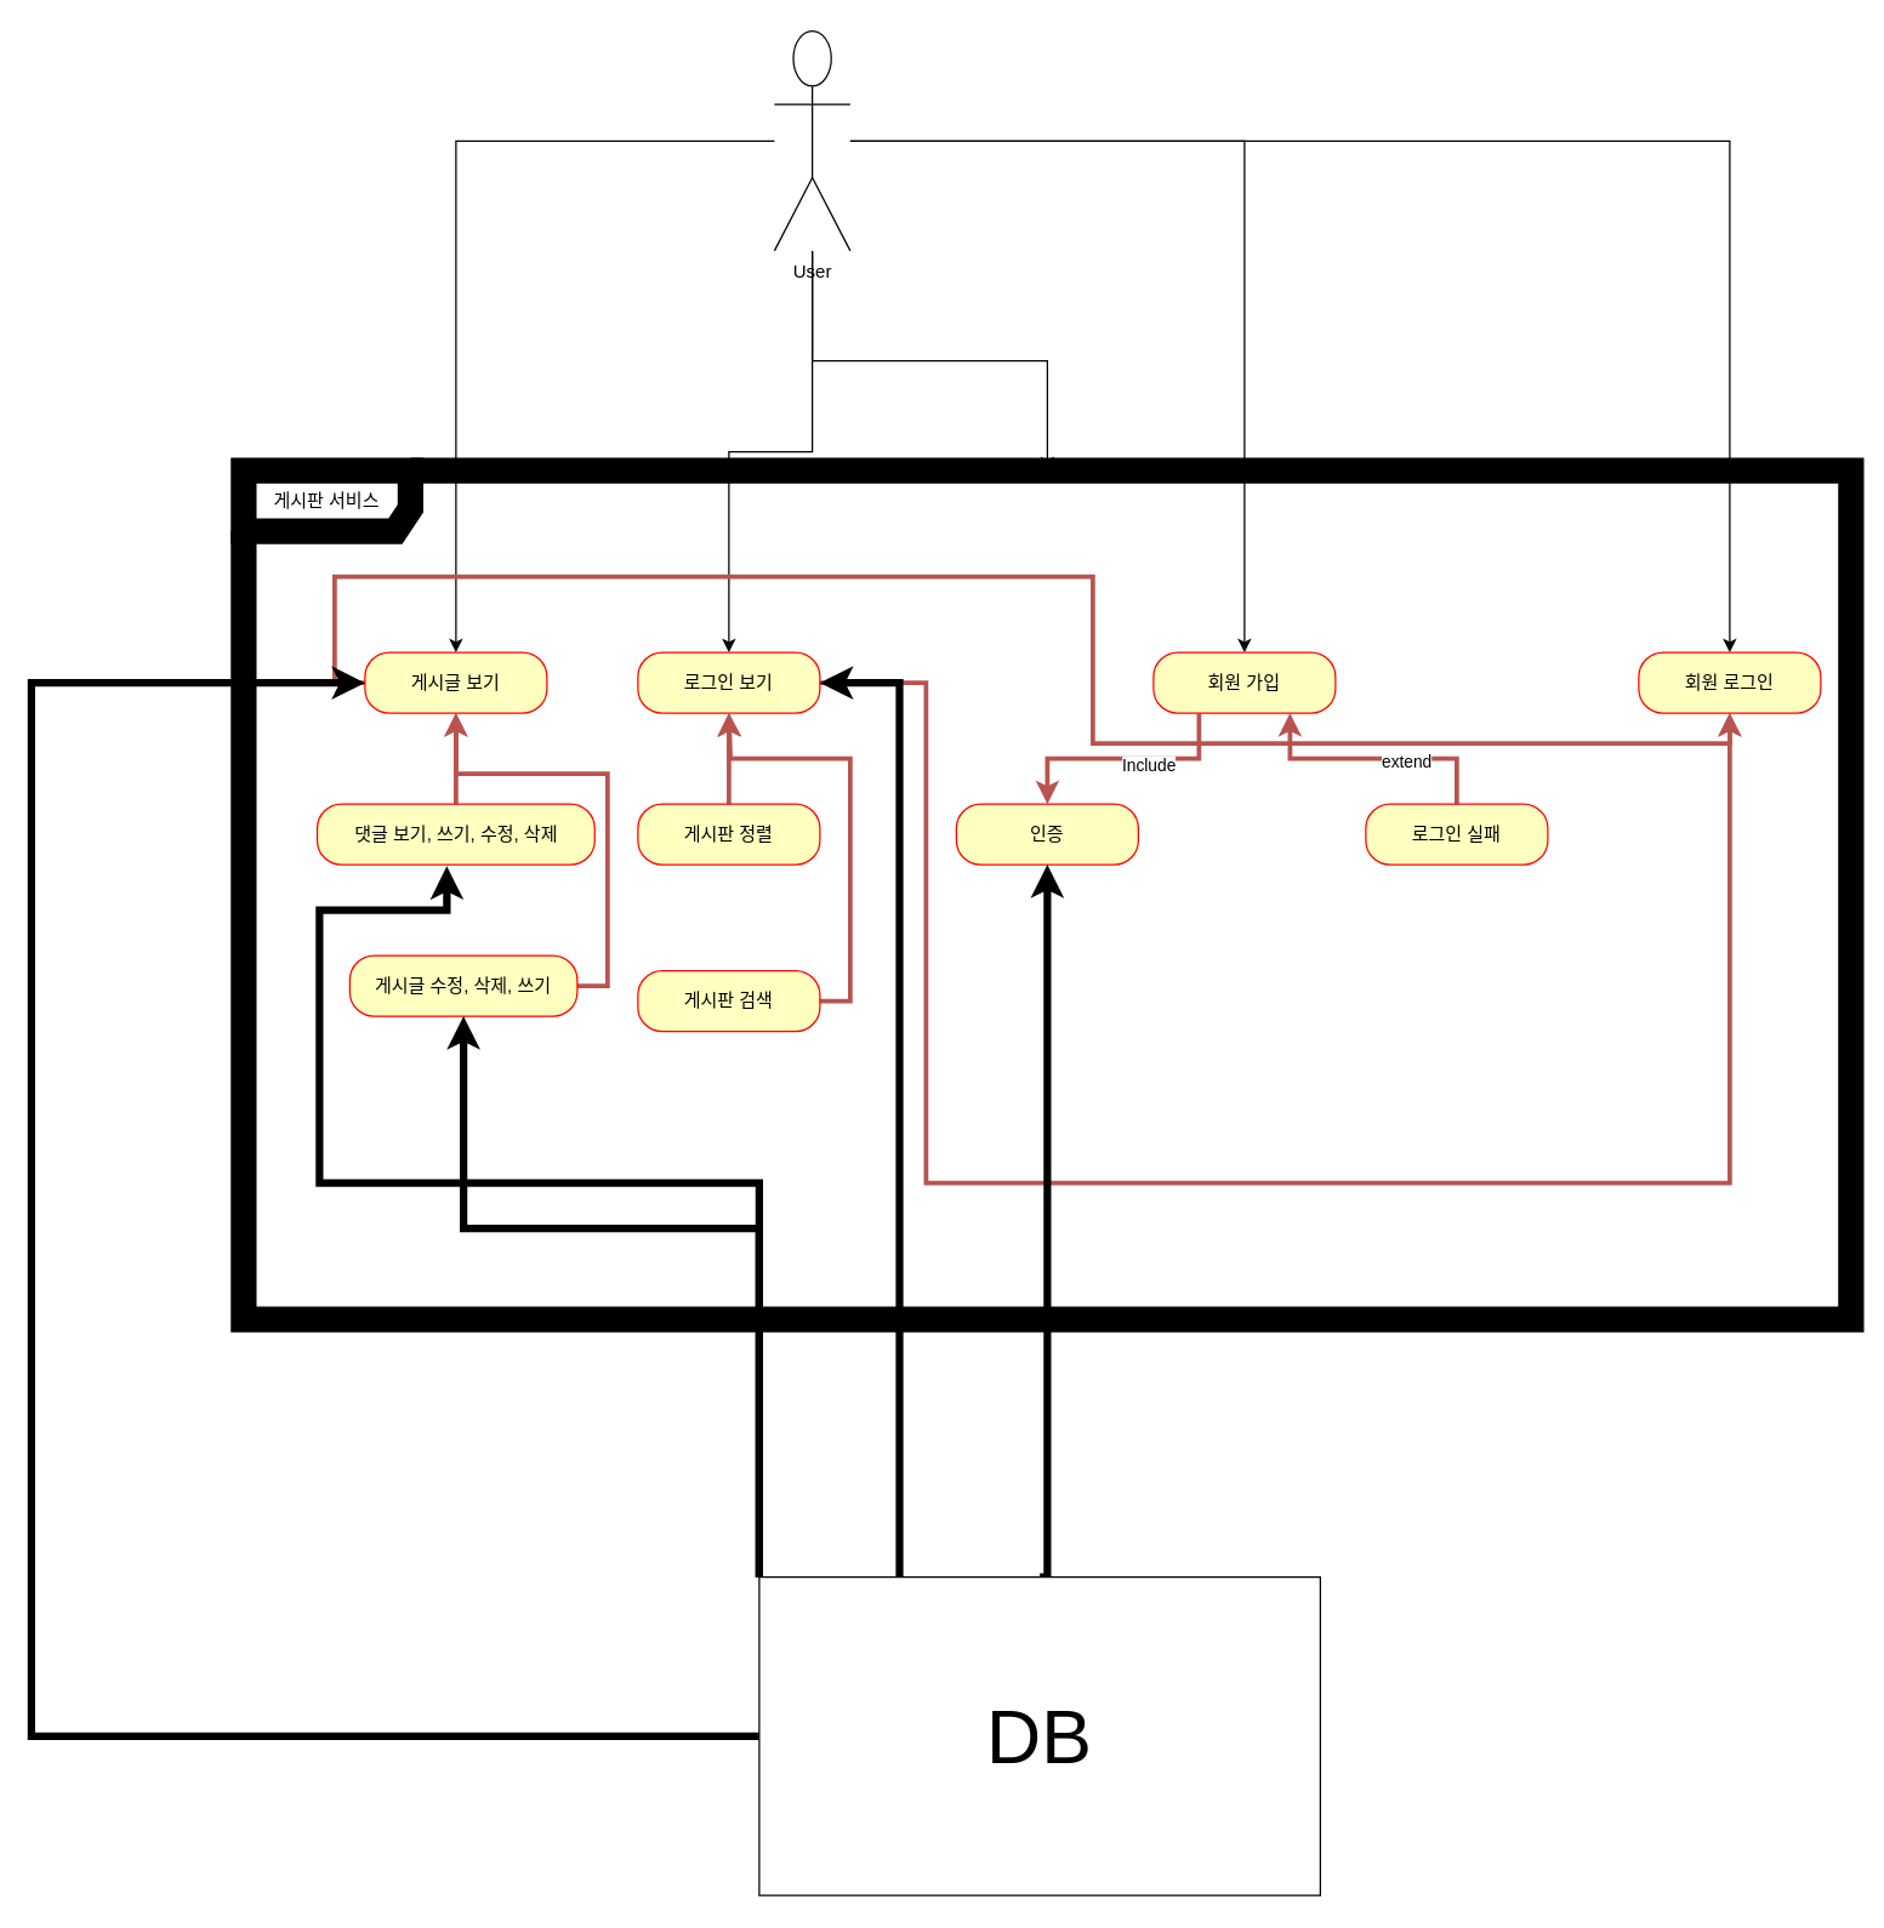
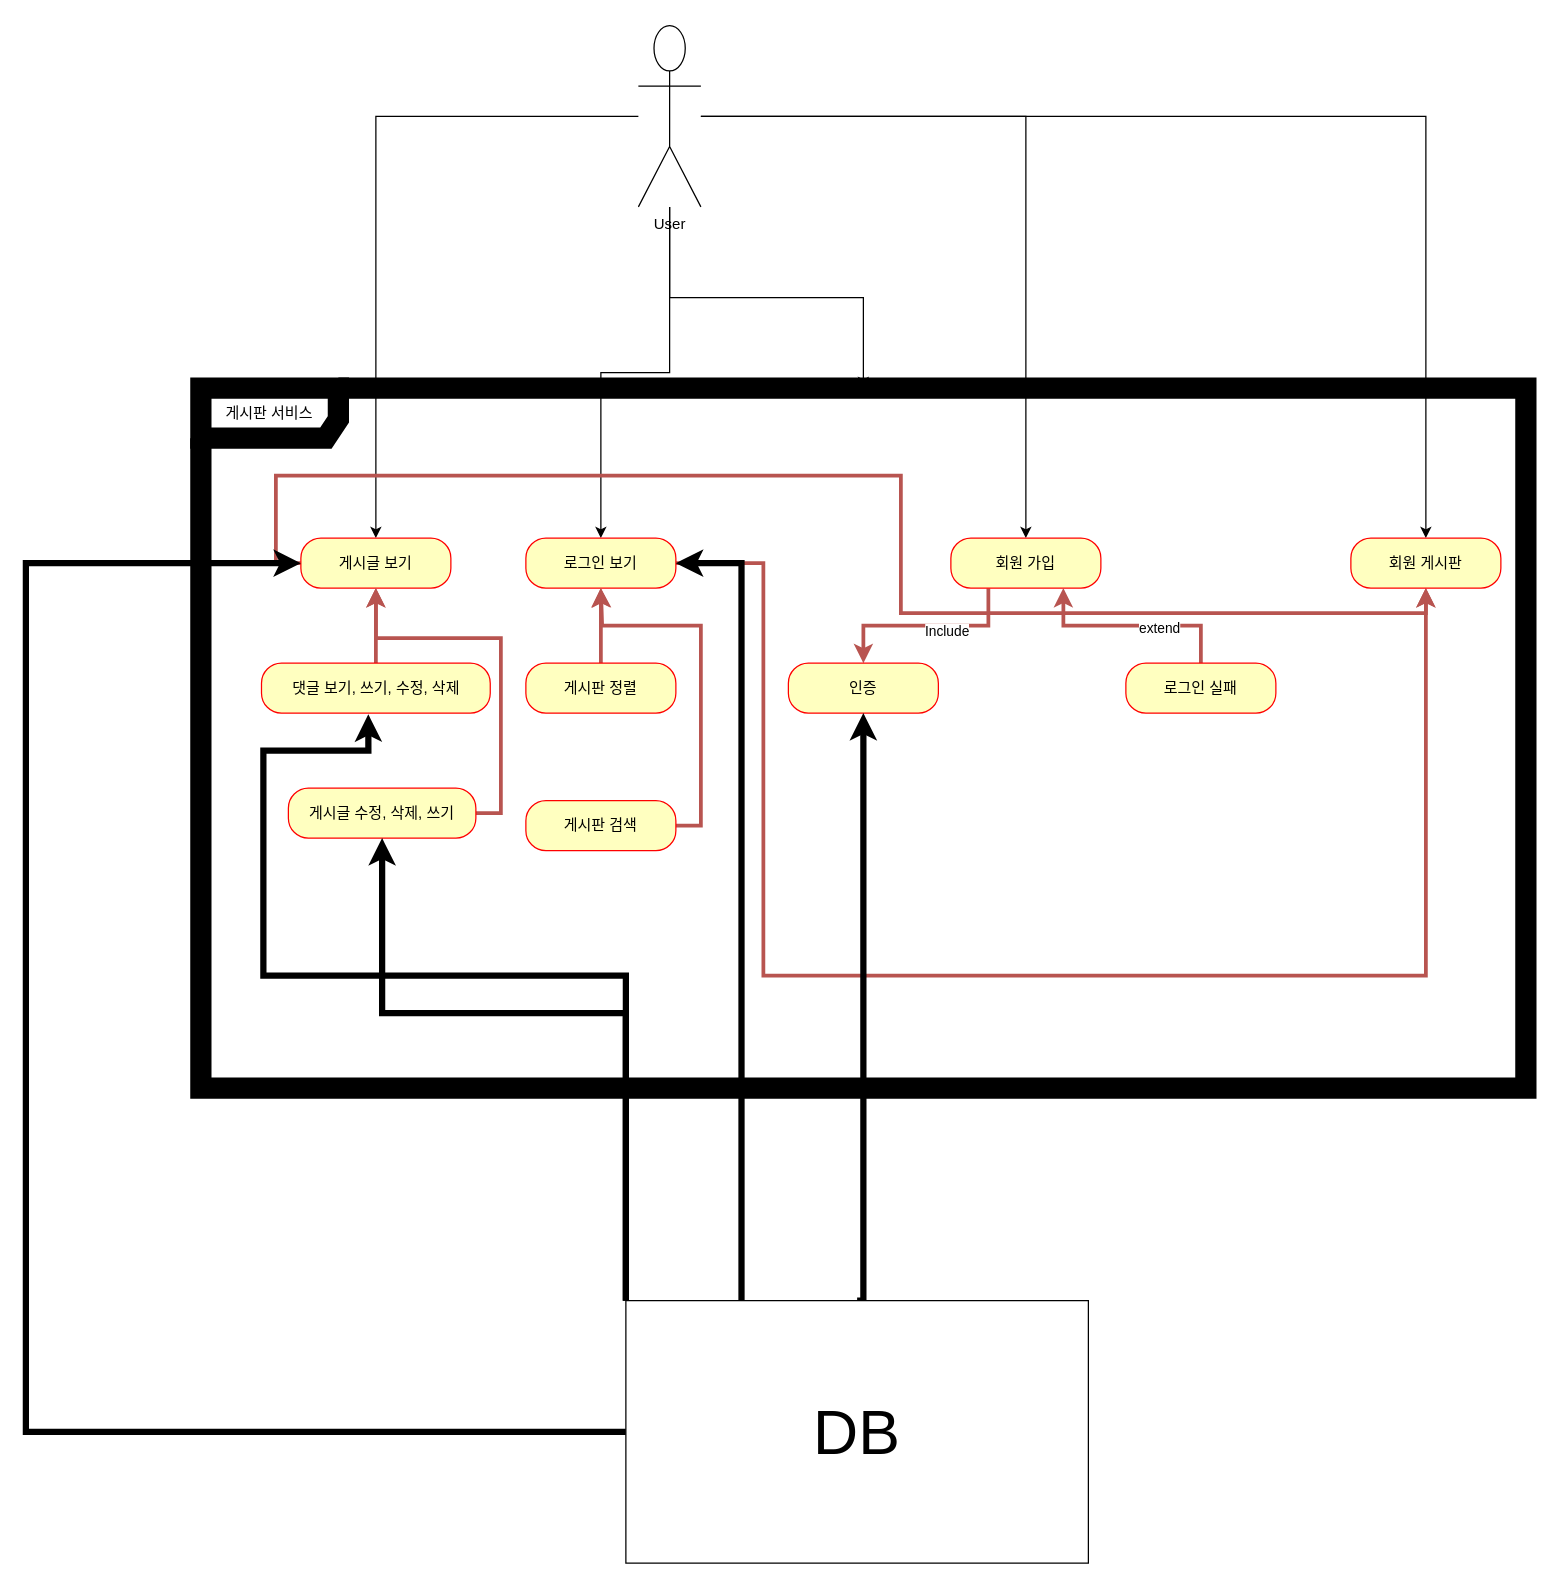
  <mxCell id="0" />
  <mxCell id="1" parent="0" />
  <mxCell id="2" style="edgeStyle=orthogonalEdgeStyle;rounded=0;orthogonalLoop=1;jettySize=auto;html=1;" edge="1" parent="1" source="7" target="10"><mxGeometry relative="1" as="geometry" /></mxCell>
  <mxCell id="3" style="edgeStyle=orthogonalEdgeStyle;rounded=0;orthogonalLoop=1;jettySize=auto;html=1;" edge="1" parent="1" source="7" target="12"><mxGeometry relative="1" as="geometry" /></mxCell>
  <mxCell id="4" style="edgeStyle=orthogonalEdgeStyle;rounded=0;orthogonalLoop=1;jettySize=auto;html=1;" edge="1" parent="1" source="7" target="15"><mxGeometry relative="1" as="geometry" /></mxCell>
  <mxCell id="5" style="edgeStyle=orthogonalEdgeStyle;rounded=0;orthogonalLoop=1;jettySize=auto;html=1;entryX=0.5;entryY=0;entryDx=0;entryDy=0;" edge="1" parent="1" source="7" target="16"><mxGeometry relative="1" as="geometry" /></mxCell>
  <mxCell id="6" value="" style="edgeStyle=orthogonalEdgeStyle;rounded=0;orthogonalLoop=1;jettySize=auto;html=1;" edge="1" parent="1" source="7" target="8"><mxGeometry relative="1" as="geometry" /></mxCell>
  <mxCell id="7" value="User" style="shape=umlActor;verticalLabelPosition=bottom;verticalAlign=top;html=1;" vertex="1" parent="1"><mxGeometry x="510" y="20" width="50" height="145" as="geometry" /></mxCell>
  <mxCell id="8" value="게시판 서비스" style="shape=umlFrame;whiteSpace=wrap;html=1;pointerEvents=0;strokeWidth=17;width=110;height=40;" vertex="1" parent="1"><mxGeometry x="160" y="310" width="1060" height="560" as="geometry" /></mxCell>
  <mxCell id="9" style="edgeStyle=orthogonalEdgeStyle;rounded=0;orthogonalLoop=1;jettySize=auto;html=1;exitX=0;exitY=0.5;exitDx=0;exitDy=0;entryX=0.5;entryY=1;entryDx=0;entryDy=0;fillColor=#f8cecc;strokeColor=#b85450;strokeWidth=3;" edge="1" parent="1" source="10" target="16"><mxGeometry relative="1" as="geometry"><Array as="points"><mxPoint x="220" y="450" /><mxPoint x="220" y="380" /><mxPoint x="720" y="380" /><mxPoint x="720" y="490" /><mxPoint x="1140" y="490" /></Array></mxGeometry></mxCell>
  <mxCell id="10" value="게시글 보기" style="rounded=1;whiteSpace=wrap;html=1;arcSize=40;fontColor=#000000;fillColor=#ffffc0;strokeColor=#ff0000;" vertex="1" parent="1"><mxGeometry x="240" y="430" width="120" height="40" as="geometry" /></mxCell>
  <mxCell id="11" style="edgeStyle=orthogonalEdgeStyle;rounded=0;orthogonalLoop=1;jettySize=auto;html=1;exitX=1;exitY=0.5;exitDx=0;exitDy=0;fillColor=#f8cecc;strokeColor=#b85450;strokeWidth=3;" edge="1" parent="1" source="12" target="16"><mxGeometry relative="1" as="geometry"><Array as="points"><mxPoint x="610" y="450" /><mxPoint x="610" y="780" /><mxPoint x="1140" y="780" /></Array></mxGeometry></mxCell>
  <mxCell id="12" value="로그인 보기" style="rounded=1;whiteSpace=wrap;html=1;arcSize=40;fontColor=#000000;fillColor=#ffffc0;strokeColor=#ff0000;" vertex="1" parent="1"><mxGeometry x="420" y="430" width="120" height="40" as="geometry" /></mxCell>
  <mxCell id="13" style="edgeStyle=orthogonalEdgeStyle;rounded=0;orthogonalLoop=1;jettySize=auto;html=1;exitX=0.25;exitY=1;exitDx=0;exitDy=0;fillColor=#f8cecc;strokeColor=#b85450;strokeWidth=3;" edge="1" parent="1" source="15" target="17"><mxGeometry relative="1" as="geometry" /></mxCell>
  <mxCell id="14" value="Include" style="edgeLabel;html=1;align=center;verticalAlign=middle;resizable=0;points=[];" vertex="1" connectable="0" parent="13"><mxGeometry x="-0.2" y="4" relative="1" as="geometry"><mxPoint as="offset" /></mxGeometry></mxCell>
  <mxCell id="15" value="회원 가입" style="rounded=1;whiteSpace=wrap;html=1;arcSize=40;fontColor=#000000;fillColor=#ffffc0;strokeColor=#ff0000;" vertex="1" parent="1"><mxGeometry x="760" y="430" width="120" height="40" as="geometry" /></mxCell>
- <mxCell id="16" value="회원 로그인" style="rounded=1;whiteSpace=wrap;html=1;arcSize=40;fontColor=#000000;fillColor=#ffffc0;strokeColor=#ff0000;" vertex="1" parent="1"><mxGeometry x="1080" y="430" width="120" height="40" as="geometry" /></mxCell>
+ <mxCell id="16" value="회원 게시판" style="rounded=1;whiteSpace=wrap;html=1;arcSize=40;fontColor=#000000;fillColor=#ffffc0;strokeColor=#ff0000;" vertex="1" parent="1"><mxGeometry x="1080" y="430" width="120" height="40" as="geometry" /></mxCell>
  <mxCell id="17" value="인증" style="rounded=1;whiteSpace=wrap;html=1;arcSize=40;fontColor=#000000;fillColor=#ffffc0;strokeColor=#ff0000;" vertex="1" parent="1"><mxGeometry x="630" y="530" width="120" height="40" as="geometry" /></mxCell>
  <mxCell id="18" style="edgeStyle=orthogonalEdgeStyle;rounded=0;orthogonalLoop=1;jettySize=auto;html=1;exitX=0.5;exitY=0;exitDx=0;exitDy=0;entryX=0.75;entryY=1;entryDx=0;entryDy=0;fillColor=#f8cecc;strokeColor=#b85450;strokeWidth=3;" edge="1" parent="1" source="20" target="15"><mxGeometry relative="1" as="geometry" /></mxCell>
  <mxCell id="19" value="extend" style="edgeLabel;html=1;align=center;verticalAlign=middle;resizable=0;points=[];" vertex="1" connectable="0" parent="18"><mxGeometry x="-0.247" y="1" relative="1" as="geometry"><mxPoint as="offset" /></mxGeometry></mxCell>
  <mxCell id="20" value="로그인 실패" style="rounded=1;whiteSpace=wrap;html=1;arcSize=40;fontColor=#000000;fillColor=#ffffc0;strokeColor=#ff0000;" vertex="1" parent="1"><mxGeometry x="900" y="530" width="120" height="40" as="geometry" /></mxCell>
  <mxCell id="21" style="edgeStyle=orthogonalEdgeStyle;rounded=0;orthogonalLoop=1;jettySize=auto;html=1;exitX=0.5;exitY=0;exitDx=0;exitDy=0;fillColor=#f8cecc;strokeColor=#b85450;strokeWidth=3;" edge="1" parent="1" source="22" target="12"><mxGeometry relative="1" as="geometry" /></mxCell>
  <mxCell id="22" value="게시판 정렬" style="rounded=1;whiteSpace=wrap;html=1;arcSize=40;fontColor=#000000;fillColor=#ffffc0;strokeColor=#ff0000;" vertex="1" parent="1"><mxGeometry x="420" y="530" width="120" height="40" as="geometry" /></mxCell>
  <mxCell id="23" style="edgeStyle=orthogonalEdgeStyle;rounded=0;orthogonalLoop=1;jettySize=auto;html=1;exitX=1;exitY=0.5;exitDx=0;exitDy=0;fillColor=#f8cecc;strokeColor=#b85450;strokeWidth=3;" edge="1" parent="1" source="24"><mxGeometry relative="1" as="geometry"><mxPoint x="480" y="470" as="targetPoint" /><Array as="points"><mxPoint x="560" y="660" /><mxPoint x="560" y="500" /><mxPoint x="481" y="500" /></Array></mxGeometry></mxCell>
  <mxCell id="24" value="게시판 검색" style="rounded=1;whiteSpace=wrap;html=1;arcSize=40;fontColor=#000000;fillColor=#ffffc0;strokeColor=#ff0000;" vertex="1" parent="1"><mxGeometry x="420" y="640" width="120" height="40" as="geometry" /></mxCell>
  <mxCell id="25" style="edgeStyle=orthogonalEdgeStyle;rounded=0;orthogonalLoop=1;jettySize=auto;html=1;exitX=1;exitY=0.5;exitDx=0;exitDy=0;entryX=0.5;entryY=1;entryDx=0;entryDy=0;fillColor=#f8cecc;strokeColor=#b85450;strokeWidth=3;" edge="1" parent="1" source="26" target="10"><mxGeometry relative="1" as="geometry"><Array as="points"><mxPoint x="400" y="650" /><mxPoint x="400" y="510" /><mxPoint x="300" y="510" /></Array></mxGeometry></mxCell>
  <mxCell id="26" value="게시글 수정, 삭제, 쓰기" style="rounded=1;whiteSpace=wrap;html=1;arcSize=40;fontColor=#000000;fillColor=#ffffc0;strokeColor=#ff0000;" vertex="1" parent="1"><mxGeometry x="230" y="630" width="150" height="40" as="geometry" /></mxCell>
  <mxCell id="27" style="edgeStyle=orthogonalEdgeStyle;rounded=0;orthogonalLoop=1;jettySize=auto;html=1;exitX=0.5;exitY=0;exitDx=0;exitDy=0;entryX=0.5;entryY=1;entryDx=0;entryDy=0;fillColor=#f8cecc;strokeColor=#b85450;strokeWidth=3;" edge="1" parent="1" source="28" target="10"><mxGeometry relative="1" as="geometry" /></mxCell>
  <mxCell id="28" value="댓글 보기, 쓰기, 수정, 삭제" style="rounded=1;whiteSpace=wrap;html=1;arcSize=40;fontColor=#000000;fillColor=#ffffc0;strokeColor=#ff0000;" vertex="1" parent="1"><mxGeometry x="208.5" y="530" width="183" height="40" as="geometry" /></mxCell>
  <mxCell id="29" style="edgeStyle=orthogonalEdgeStyle;rounded=0;orthogonalLoop=1;jettySize=auto;html=1;exitX=0.5;exitY=1;exitDx=0;exitDy=0;" edge="1" parent="1" source="24" target="24"><mxGeometry relative="1" as="geometry" /></mxCell>
  <mxCell id="30" style="edgeStyle=orthogonalEdgeStyle;rounded=0;orthogonalLoop=1;jettySize=auto;html=1;exitX=0.5;exitY=0;exitDx=0;exitDy=0;strokeWidth=5;" edge="1" parent="1" source="35" target="17"><mxGeometry relative="1" as="geometry"><Array as="points"><mxPoint x="690" y="1040" /></Array></mxGeometry></mxCell>
  <mxCell id="31" style="edgeStyle=orthogonalEdgeStyle;rounded=0;orthogonalLoop=1;jettySize=auto;html=1;exitX=0;exitY=0;exitDx=0;exitDy=0;strokeWidth=5;" edge="1" parent="1" source="35" target="26"><mxGeometry relative="1" as="geometry"><Array as="points"><mxPoint x="500" y="810" /><mxPoint x="305" y="810" /></Array></mxGeometry></mxCell>
  <mxCell id="32" style="edgeStyle=orthogonalEdgeStyle;rounded=0;orthogonalLoop=1;jettySize=auto;html=1;exitX=0;exitY=0;exitDx=0;exitDy=0;entryX=0.467;entryY=1.025;entryDx=0;entryDy=0;entryPerimeter=0;strokeWidth=5;" edge="1" parent="1" source="35" target="28"><mxGeometry relative="1" as="geometry"><Array as="points"><mxPoint x="500" y="780" /><mxPoint x="210" y="780" /><mxPoint x="210" y="600" /><mxPoint x="294" y="600" /></Array></mxGeometry></mxCell>
  <mxCell id="33" style="edgeStyle=orthogonalEdgeStyle;rounded=0;orthogonalLoop=1;jettySize=auto;html=1;exitX=0.25;exitY=0;exitDx=0;exitDy=0;entryX=1;entryY=0.5;entryDx=0;entryDy=0;strokeWidth=5;" edge="1" parent="1" source="35" target="12"><mxGeometry relative="1" as="geometry" /></mxCell>
  <mxCell id="34" style="edgeStyle=orthogonalEdgeStyle;rounded=0;orthogonalLoop=1;jettySize=auto;html=1;exitX=0;exitY=0.5;exitDx=0;exitDy=0;entryX=0;entryY=0.5;entryDx=0;entryDy=0;strokeWidth=5;" edge="1" parent="1" source="35" target="10"><mxGeometry relative="1" as="geometry"><Array as="points"><mxPoint x="20" y="1145" /><mxPoint x="20" y="450" /></Array></mxGeometry></mxCell>
  <mxCell id="35" value="&lt;font style=&quot;font-size: 50px;&quot;&gt;DB&lt;/font&gt;" style="html=1;dropTarget=0;whiteSpace=wrap;" vertex="1" parent="1"><mxGeometry x="500" y="1040" width="370" height="210" as="geometry" /></mxCell>
